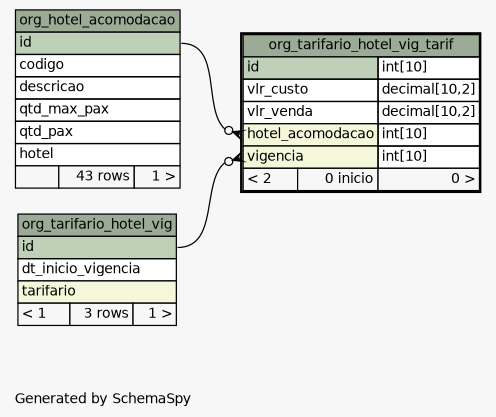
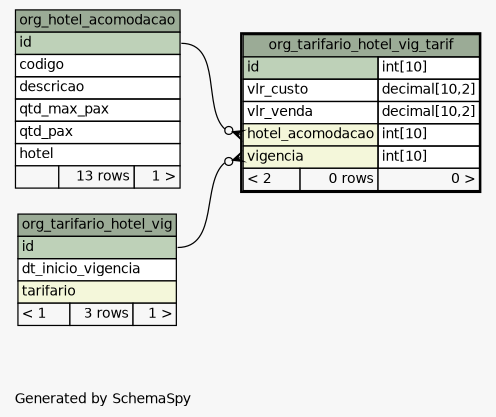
  digraph {
    bgcolor="#f7f7f7"
    fontname=Helvetica
    fontsize=11
    label="\nGenerated by SchemaSpy"
    labeljust=l
    nodesep=0.18
    rankdir=RL
    ranksep=0.46
    node [fontname=Helvetica fontsize=11 shape=plaintext]
    edge [arrowhead=none arrowsize=0.8 arrowtail=crowodot dir=back headport="id:e"]
-   n1 [label=<     <TABLE BORDER="2" CELLBORDER="1" CELLSPACING="0" BGCOLOR="#ffffff">       <TR><TD COLSPAN="3" BGCOLOR="#9bab96" ALIGN="CENTER">org_tarifario_hotel_vig_tarif</TD></TR>       <TR><TD PORT="id" COLSPAN="2" BGCOLOR="#bed1b8" ALIGN="LEFT">id</TD><TD PORT="id.type" ALIGN="LEFT">int[10]</TD></TR>       <TR><TD PORT="vlr_custo" COLSPAN="2" ALIGN="LEFT">vlr_custo</TD><TD PORT="vlr_custo.type" ALIGN="LEFT">decimal[10,2]</TD></TR>       <TR><TD PORT="vlr_venda" COLSPAN="2" ALIGN="LEFT">vlr_venda</TD><TD PORT="vlr_venda.type" ALIGN="LEFT">decimal[10,2]</TD></TR>       <TR><TD PORT="hotel_acomodacao" COLSPAN="2" BGCOLOR="#f4f7da" ALIGN="LEFT">hotel_acomodacao</TD><TD PORT="hotel_acomodacao.type" ALIGN="LEFT">int[10]</TD></TR>       <TR><TD PORT="vigencia" COLSPAN="2" BGCOLOR="#f4f7da" ALIGN="LEFT">vigencia</TD><TD PORT="vigencia.type" ALIGN="LEFT">int[10]</TD></TR>       <TR><TD ALIGN="LEFT" BGCOLOR="#f7f7f7">&lt; 2</TD><TD ALIGN="RIGHT" BGCOLOR="#f7f7f7">0 inicio</TD><TD ALIGN="RIGHT" BGCOLOR="#f7f7f7">0 &gt;</TD></TR>     </TABLE>>]
-   n2 [label=<     <TABLE BORDER="0" CELLBORDER="1" CELLSPACING="0" BGCOLOR="#ffffff">       <TR><TD COLSPAN="3" BGCOLOR="#9bab96" ALIGN="CENTER">org_hotel_acomodacao</TD></TR>       <TR><TD PORT="id" COLSPAN="3" BGCOLOR="#bed1b8" ALIGN="LEFT">id</TD></TR>       <TR><TD PORT="codigo" COLSPAN="3" ALIGN="LEFT">codigo</TD></TR>       <TR><TD PORT="descricao" COLSPAN="3" ALIGN="LEFT">descricao</TD></TR>       <TR><TD PORT="qtd_max_pax" COLSPAN="3" ALIGN="LEFT">qtd_max_pax</TD></TR>       <TR><TD PORT="qtd_pax" COLSPAN="3" ALIGN="LEFT">qtd_pax</TD></TR>       <TR><TD PORT="hotel" COLSPAN="3" ALIGN="LEFT">hotel</TD></TR>       <TR><TD ALIGN="LEFT" BGCOLOR="#f7f7f7">  </TD><TD ALIGN="RIGHT" BGCOLOR="#f7f7f7">43 rows</TD><TD ALIGN="RIGHT" BGCOLOR="#f7f7f7">1 &gt;</TD></TR>     </TABLE>>]
+   n1 [label=<     <TABLE BORDER="2" CELLBORDER="1" CELLSPACING="0" BGCOLOR="#ffffff">       <TR><TD COLSPAN="3" BGCOLOR="#9bab96" ALIGN="CENTER">org_tarifario_hotel_vig_tarif</TD></TR>       <TR><TD PORT="id" COLSPAN="2" BGCOLOR="#bed1b8" ALIGN="LEFT">id</TD><TD PORT="id.type" ALIGN="LEFT">int[10]</TD></TR>       <TR><TD PORT="vlr_custo" COLSPAN="2" ALIGN="LEFT">vlr_custo</TD><TD PORT="vlr_custo.type" ALIGN="LEFT">decimal[10,2]</TD></TR>       <TR><TD PORT="vlr_venda" COLSPAN="2" ALIGN="LEFT">vlr_venda</TD><TD PORT="vlr_venda.type" ALIGN="LEFT">decimal[10,2]</TD></TR>       <TR><TD PORT="hotel_acomodacao" COLSPAN="2" BGCOLOR="#f4f7da" ALIGN="LEFT">hotel_acomodacao</TD><TD PORT="hotel_acomodacao.type" ALIGN="LEFT">int[10]</TD></TR>       <TR><TD PORT="vigencia" COLSPAN="2" BGCOLOR="#f4f7da" ALIGN="LEFT">vigencia</TD><TD PORT="vigencia.type" ALIGN="LEFT">int[10]</TD></TR>       <TR><TD ALIGN="LEFT" BGCOLOR="#f7f7f7">&lt; 2</TD><TD ALIGN="RIGHT" BGCOLOR="#f7f7f7">0 rows</TD><TD ALIGN="RIGHT" BGCOLOR="#f7f7f7">0 &gt;</TD></TR>     </TABLE>>]
+   n2 [label=<     <TABLE BORDER="0" CELLBORDER="1" CELLSPACING="0" BGCOLOR="#ffffff">       <TR><TD COLSPAN="3" BGCOLOR="#9bab96" ALIGN="CENTER">org_hotel_acomodacao</TD></TR>       <TR><TD PORT="id" COLSPAN="3" BGCOLOR="#bed1b8" ALIGN="LEFT">id</TD></TR>       <TR><TD PORT="codigo" COLSPAN="3" ALIGN="LEFT">codigo</TD></TR>       <TR><TD PORT="descricao" COLSPAN="3" ALIGN="LEFT">descricao</TD></TR>       <TR><TD PORT="qtd_max_pax" COLSPAN="3" ALIGN="LEFT">qtd_max_pax</TD></TR>       <TR><TD PORT="qtd_pax" COLSPAN="3" ALIGN="LEFT">qtd_pax</TD></TR>       <TR><TD PORT="hotel" COLSPAN="3" ALIGN="LEFT">hotel</TD></TR>       <TR><TD ALIGN="LEFT" BGCOLOR="#f7f7f7">  </TD><TD ALIGN="RIGHT" BGCOLOR="#f7f7f7">13 rows</TD><TD ALIGN="RIGHT" BGCOLOR="#f7f7f7">1 &gt;</TD></TR>     </TABLE>>]
    n3 [label=<     <TABLE BORDER="0" CELLBORDER="1" CELLSPACING="0" BGCOLOR="#ffffff">       <TR><TD COLSPAN="3" BGCOLOR="#9bab96" ALIGN="CENTER">org_tarifario_hotel_vig</TD></TR>       <TR><TD PORT="id" COLSPAN="3" BGCOLOR="#bed1b8" ALIGN="LEFT">id</TD></TR>       <TR><TD PORT="dt_inicio_vigencia" COLSPAN="3" ALIGN="LEFT">dt_inicio_vigencia</TD></TR>       <TR><TD PORT="tarifario" COLSPAN="3" BGCOLOR="#f4f7da" ALIGN="LEFT">tarifario</TD></TR>       <TR><TD ALIGN="LEFT" BGCOLOR="#f7f7f7">&lt; 1</TD><TD ALIGN="RIGHT" BGCOLOR="#f7f7f7">3 rows</TD><TD ALIGN="RIGHT" BGCOLOR="#f7f7f7">1 &gt;</TD></TR>     </TABLE>>]
    n1 -> n2 [tailport="hotel_acomodacao:w"]
    n1 -> n3 [tailport="vigencia:w"]
  }
